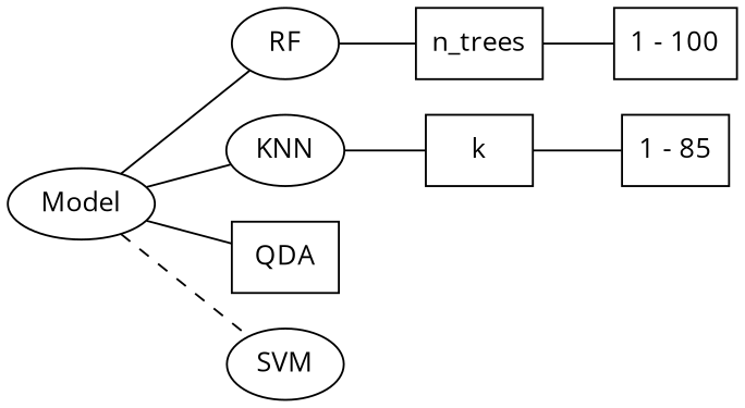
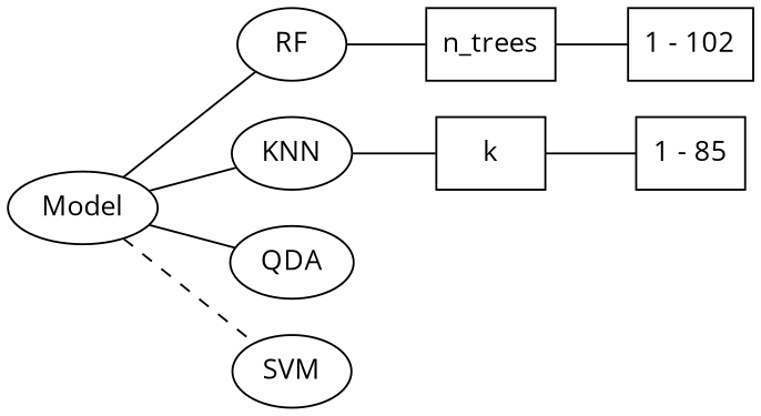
  digraph {
    fontname="Open Sans"
    rankdir=LR
    node [fontname="Open Sans"]
    edge [arrowhead=none fontname="Open Sans"]
    n1 [label=Model]
    n2 [label=RF]
    n3 [label=KNN]
-   n4 [label=QDA shape=box]
+   n4 [label=QDA]
    n5 [label=SVM]
    n6 [label=n_trees shape=box]
    n7 [label=k shape=box]
-   n8 [label="1 - 100" shape=box]
+   n8 [label="1 - 102" shape=box]
    n9 [label="1 - 85" shape=box]
    n1 -> n2
    n1 -> n3
    n1 -> n4
    n1 -> n5 [style=dashed]
    n2 -> n6
    n3 -> n7
    n6 -> n8
    n7 -> n9
  }
